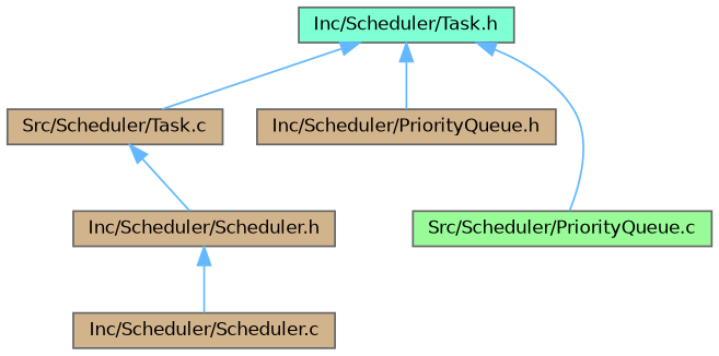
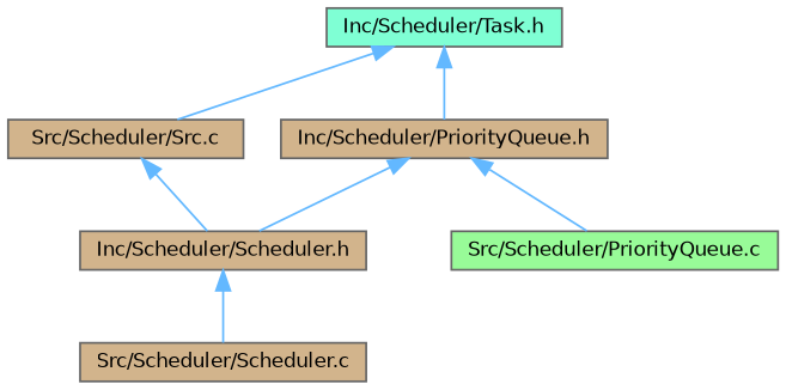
  digraph {
    node [color=grey40 fillcolor=tan fontname=Helvetica fontsize=10 shape=box style=filled]
    edge [color=steelblue1 dir=back fontname=Helvetica fontsize=10 labelfontname=Helvetica labelfontsize=10 style=solid]
    n1 [color=gray40 fillcolor=aquamarine fontcolor=black height=0.2 label="Inc/Scheduler/Task.h" width=0.4]
    n2 [height=0.2 label="Inc/Scheduler/PriorityQueue.h" width=0.4]
-   n3 [height=0.2 label="Src/Scheduler/Task.c" width=0.4]
+   n3 [height=0.2 label="Src/Scheduler/Src.c" width=0.4]
    n4 [height=0.2 label="Inc/Scheduler/Scheduler.h" width=0.4]
    n5 [fillcolor=palegreen height=0.2 label="Src/Scheduler/PriorityQueue.c" width=0.4]
-   n6 [height=0.2 label="Inc/Scheduler/Scheduler.c" width=0.4]
+   n6 [height=0.2 label="Src/Scheduler/Scheduler.c" width=0.4]
    n1 -> n2
    n1 -> n3
-   n1 -> n5
+   n2 -> n4
+   n2 -> n5
    n3 -> n4
    n4 -> n6
  }
